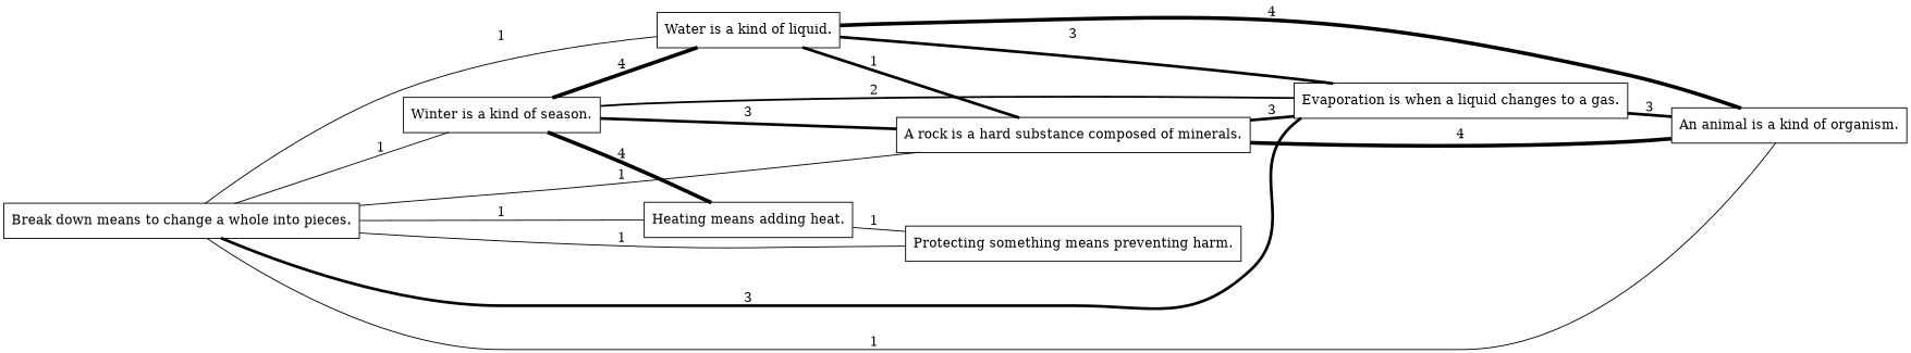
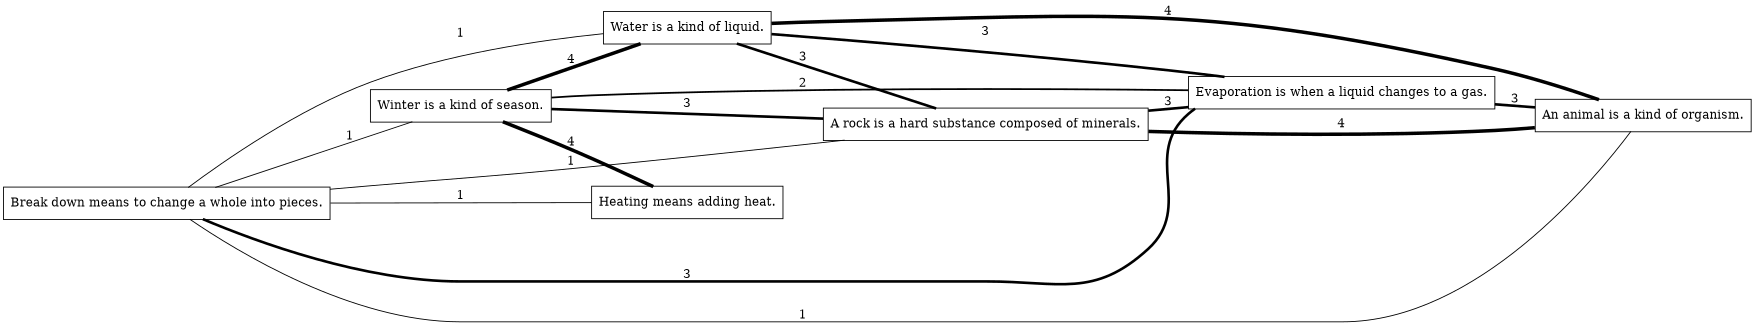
  digraph {
    rankdir=LR
    node [shape=record]
    edge [arrowhead=none penwidth=1]
    "Break down means to change a whole into pieces."
    "Winter is a kind of season."
    "Heating means adding heat."
    "Water is a kind of liquid."
    "A rock is a hard substance composed of minerals."
-   "Protecting something means preventing harm."
    "Evaporation is when a liquid changes to a gas."
    "An animal is a kind of organism."
    "Break down means to change a whole into pieces." -> "Winter is a kind of season." [label=1]
    "Break down means to change a whole into pieces." -> "Heating means adding heat." [label=1]
    "Break down means to change a whole into pieces." -> "Water is a kind of liquid." [label=1]
    "Break down means to change a whole into pieces." -> "A rock is a hard substance composed of minerals." [label=1]
-   "Break down means to change a whole into pieces." -> "Protecting something means preventing harm." [label=1]
    "Break down means to change a whole into pieces." -> "Evaporation is when a liquid changes to a gas." [label=3 penwidth=3]
    "Break down means to change a whole into pieces." -> "An animal is a kind of organism." [label=1]
    "Winter is a kind of season." -> "Heating means adding heat." [label=4 penwidth=4]
    "Winter is a kind of season." -> "Water is a kind of liquid." [label=4 penwidth=4]
    "Winter is a kind of season." -> "A rock is a hard substance composed of minerals." [label=3 penwidth=3]
    "Winter is a kind of season." -> "Evaporation is when a liquid changes to a gas." [label=2 penwidth=2]
-   "Heating means adding heat." -> "Protecting something means preventing harm." [label=1]
-   "Water is a kind of liquid." -> "A rock is a hard substance composed of minerals." [label=1 penwidth=3]
+   "Water is a kind of liquid." -> "A rock is a hard substance composed of minerals." [label=3 penwidth=3]
    "Water is a kind of liquid." -> "Evaporation is when a liquid changes to a gas." [label=3 penwidth=3]
    "Water is a kind of liquid." -> "An animal is a kind of organism." [label=4 penwidth=4]
    "A rock is a hard substance composed of minerals." -> "Evaporation is when a liquid changes to a gas." [label=3 penwidth=3]
    "A rock is a hard substance composed of minerals." -> "An animal is a kind of organism." [label=4 penwidth=4]
    "Evaporation is when a liquid changes to a gas." -> "An animal is a kind of organism." [label=3 penwidth=3]
  }
